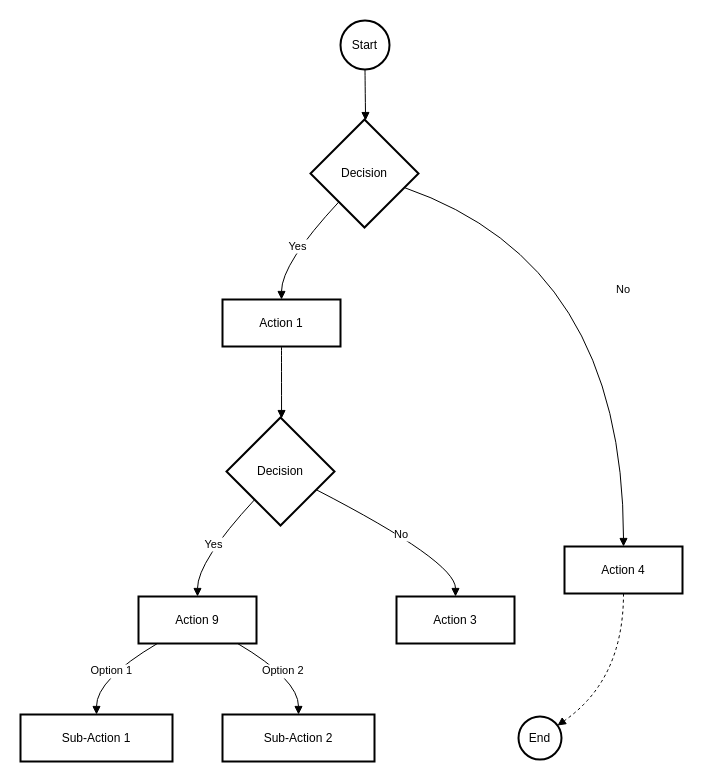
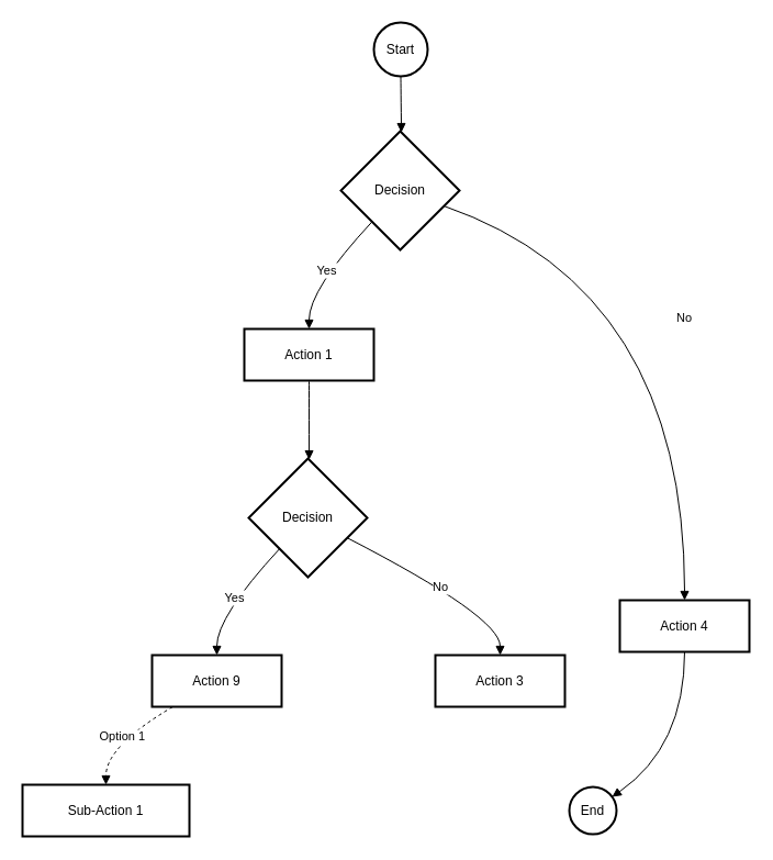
  <mxCell id="0" />
  <mxCell id="1" parent="0" />
  <mxCell id="2" value="Start" style="ellipse;aspect=fixed;strokeWidth=2;whiteSpace=wrap;" vertex="1" parent="1"><mxGeometry x="340" y="20" width="49" height="49" as="geometry" /></mxCell>
  <mxCell id="3" value="Decision" style="rhombus;strokeWidth=2;whiteSpace=wrap;" vertex="1" parent="1"><mxGeometry x="310" y="119" width="108" height="108" as="geometry" /></mxCell>
  <mxCell id="4" value="Action 1" style="whiteSpace=wrap;strokeWidth=2;" vertex="1" parent="1"><mxGeometry x="222" y="299" width="118" height="47" as="geometry" /></mxCell>
  <mxCell id="5" value="Decision" style="rhombus;strokeWidth=2;whiteSpace=wrap;" vertex="1" parent="1"><mxGeometry x="226" y="417" width="108" height="108" as="geometry" /></mxCell>
  <mxCell id="6" value="Action 9" style="whiteSpace=wrap;strokeWidth=2;" vertex="1" parent="1"><mxGeometry x="138" y="596" width="118" height="47" as="geometry" /></mxCell>
  <mxCell id="7" value="Sub-Action 1" style="whiteSpace=wrap;strokeWidth=2;" vertex="1" parent="1"><mxGeometry x="20" y="714" width="152" height="47" as="geometry" /></mxCell>
- <mxCell id="8" value="Sub-Action 2" style="whiteSpace=wrap;strokeWidth=2;" vertex="1" parent="1"><mxGeometry x="222" y="714" width="152" height="47" as="geometry" /></mxCell>
  <mxCell id="9" value="Action 3" style="whiteSpace=wrap;strokeWidth=2;" vertex="1" parent="1"><mxGeometry x="396" y="596" width="118" height="47" as="geometry" /></mxCell>
  <mxCell id="10" value="End" style="ellipse;aspect=fixed;strokeWidth=2;whiteSpace=wrap;" vertex="1" parent="1"><mxGeometry x="518" y="716" width="43" height="43" as="geometry" /></mxCell>
  <mxCell id="11" value="Action 4" style="whiteSpace=wrap;strokeWidth=2;" vertex="1" parent="1"><mxGeometry x="564" y="546" width="118" height="47" as="geometry" /></mxCell>
  <mxCell id="12" value="" style="curved=1;startArrow=none;endArrow=block;exitX=0.5;exitY=1.01;entryX=0.51;entryY=0;" edge="1" parent="1" source="2" target="3"><mxGeometry relative="1" as="geometry"><Array as="points" /></mxGeometry></mxCell>
  <mxCell id="13" value="Yes" style="curved=1;startArrow=none;endArrow=block;exitX=0.04;exitY=1.01;entryX=0.5;entryY=-0.01;" edge="1" parent="1" source="3" target="4"><mxGeometry relative="1" as="geometry"><Array as="points"><mxPoint x="281" y="263" /></Array></mxGeometry></mxCell>
  <mxCell id="14" value="" style="curved=1;startArrow=none;endArrow=block;exitX=0.5;exitY=0.99;entryX=0.51;entryY=0;" edge="1" parent="1" source="4" target="5"><mxGeometry relative="1" as="geometry"><Array as="points" /></mxGeometry></mxCell>
  <mxCell id="15" value="Yes" style="curved=1;startArrow=none;endArrow=block;exitX=0.04;exitY=1;entryX=0.5;entryY=0;" edge="1" parent="1" source="5" target="6"><mxGeometry relative="1" as="geometry"><Array as="points"><mxPoint x="197" y="561" /></Array></mxGeometry></mxCell>
- <mxCell id="16" value="Option 1" style="curved=1;startArrow=none;endArrow=block;exitX=0.16;exitY=1;entryX=0.5;entryY=0;" edge="1" parent="1" source="6" target="7"><mxGeometry relative="1" as="geometry"><Array as="points"><mxPoint x="96" y="679" /></Array></mxGeometry></mxCell>
- <mxCell id="17" value="Option 2" style="curved=1;startArrow=none;endArrow=block;exitX=0.84;exitY=1;entryX=0.5;entryY=0;" edge="1" parent="1" source="6" target="8"><mxGeometry relative="1" as="geometry"><Array as="points"><mxPoint x="298" y="679" /></Array></mxGeometry></mxCell>
+ <mxCell id="16" value="Option 1" style="curved=1;startArrow=none;endArrow=block;exitX=0.16;exitY=1;entryX=0.5;entryY=0;dashed=1;" edge="1" parent="1" source="6" target="7"><mxGeometry relative="1" as="geometry"><Array as="points"><mxPoint x="96" y="679" /></Array></mxGeometry></mxCell>
  <mxCell id="18" value="No" style="curved=1;startArrow=none;endArrow=block;exitX=1.01;exitY=0.76;entryX=0.5;entryY=0;" edge="1" parent="1" source="5" target="9"><mxGeometry relative="1" as="geometry"><Array as="points"><mxPoint x="455" y="561" /></Array></mxGeometry></mxCell>
  <mxCell id="19" value="No" style="curved=1;startArrow=none;endArrow=block;exitX=1.01;exitY=0.68;entryX=0.5;entryY=0;" edge="1" parent="1" source="3" target="11"><mxGeometry relative="1" as="geometry"><Array as="points"><mxPoint x="623" y="263" /></Array></mxGeometry></mxCell>
- <mxCell id="20" value="" style="curved=1;startArrow=none;endArrow=block;exitX=0.5;exitY=1;entryX=1;entryY=0.15;dashed=1;" edge="1" parent="1" source="11" target="10"><mxGeometry relative="1" as="geometry"><Array as="points"><mxPoint x="623" y="679" /></Array></mxGeometry></mxCell>
+ <mxCell id="20" value="" style="curved=1;startArrow=none;endArrow=block;exitX=0.5;exitY=1;entryX=1;entryY=0.15;" edge="1" parent="1" source="11" target="10"><mxGeometry relative="1" as="geometry"><Array as="points"><mxPoint x="623" y="679" /></Array></mxGeometry></mxCell>
